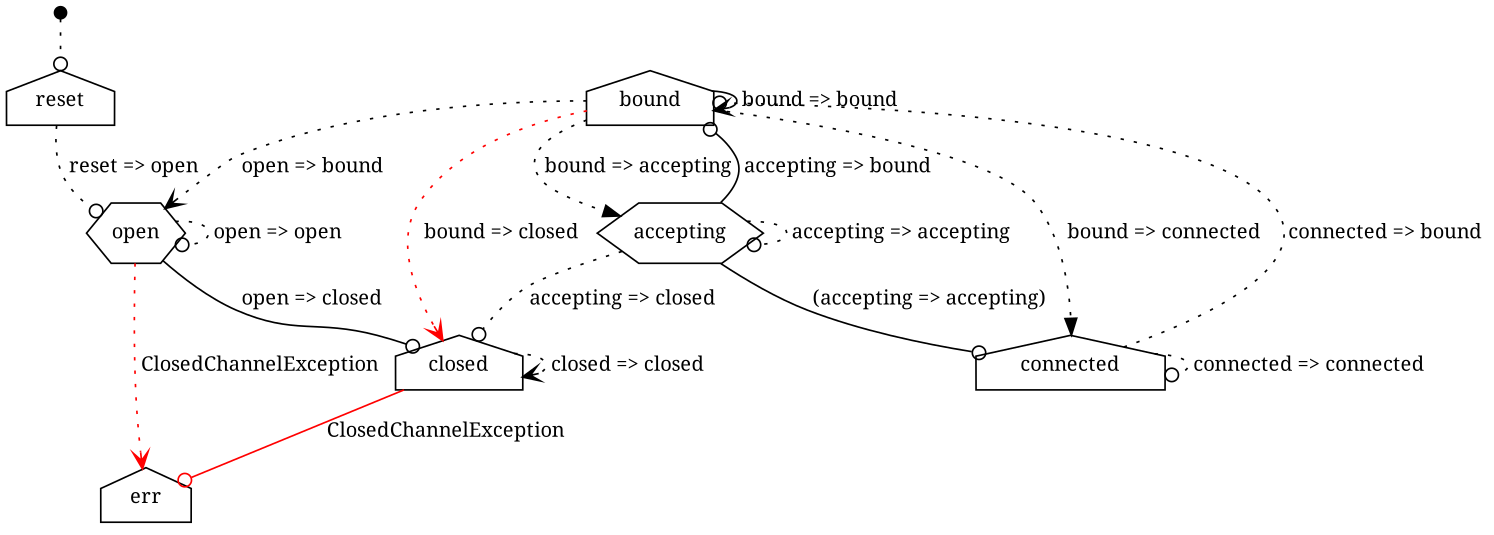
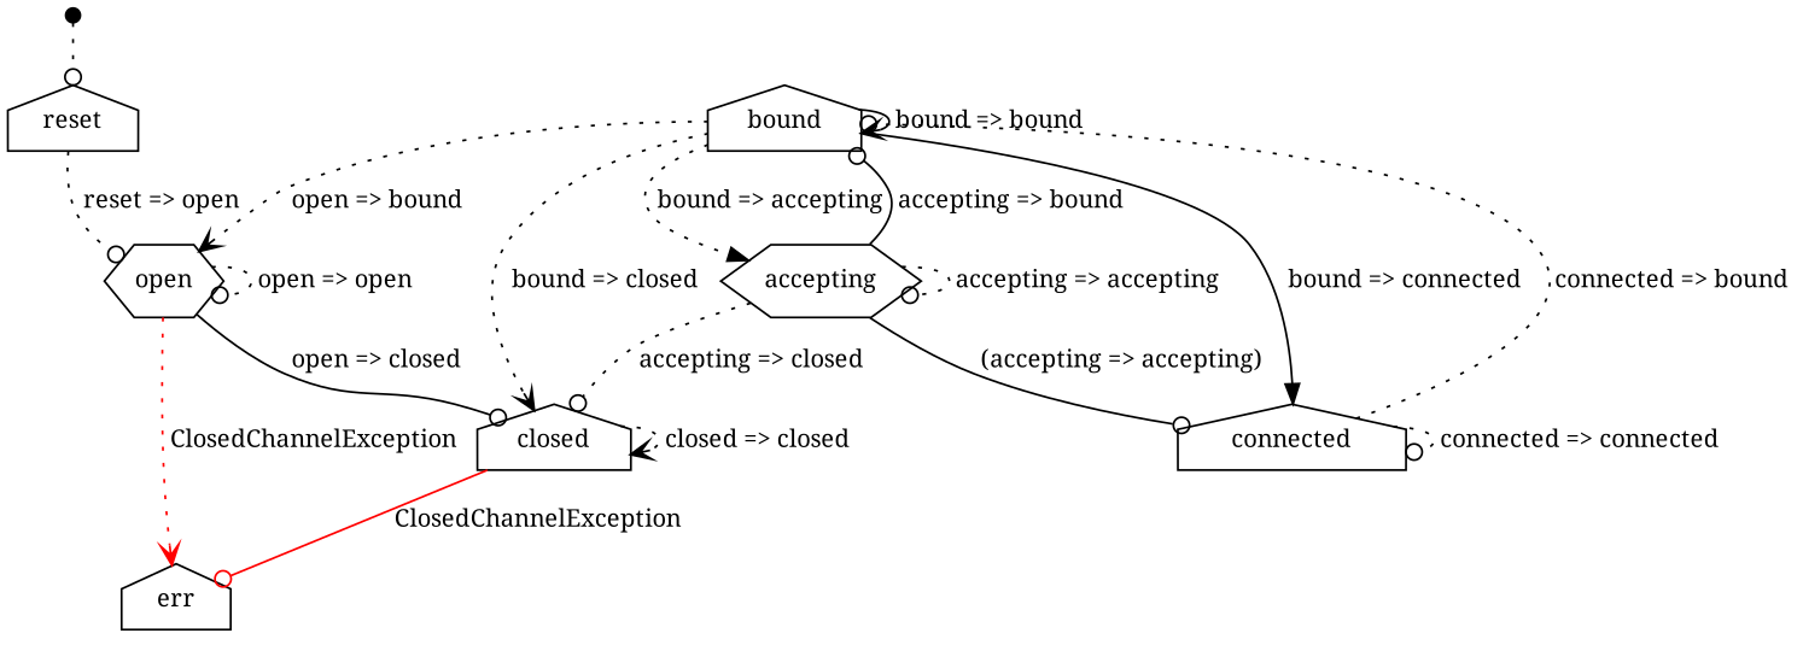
  digraph {
    fontname="Noto Serif"
    nodesep=0.2
    rankdir=TB
    ranksep=0.4
    node [fontname="Noto Serif" fontsize=12.0 margin=0.07 shape=house]
    edge [arrowhead=odot fontname="Noto Serif" fontsize=12.0 margin=0.05 style=dotted]
    "" [height=0.1 shape=point]
    reset
    open [shape=hexagon]
    err
    closed
    bound
    connected
    accepting [shape=hexagon]
    "" -> reset
    reset -> open [label=" reset => open "]
    open -> open [label=" open => open "]
    open -> err [arrowhead=vee color=red label=" ClosedChannelException "]
    open -> closed [label=" open => closed " style=solid]
    closed -> err [color=red label=" ClosedChannelException " style=solid]
    closed -> closed [arrowhead=vee label=" closed => closed "]
    bound -> open [arrowhead=vee label=" open => bound "]
-   bound -> closed [arrowhead=vee label=" bound => closed " color=red]
+   bound -> closed [arrowhead=vee label=" bound => closed "]
    bound -> bound [arrowhead=vee label=" bound => bound " style=solid]
-   bound -> connected [arrowhead=normal label=" bound => connected "]
+   bound -> connected [arrowhead=normal label=" bound => connected " style=solid]
    bound -> accepting [arrowhead=normal label=" bound => accepting "]
    connected -> bound [label=" connected => bound "]
    connected -> connected [label=" connected => connected "]
    accepting -> closed [label=" accepting => closed "]
    accepting -> bound [label=" accepting => bound " style=solid]
    accepting -> connected [label=" (accepting => accepting) " style=solid]
    accepting -> accepting [label=" accepting => accepting "]
  }
